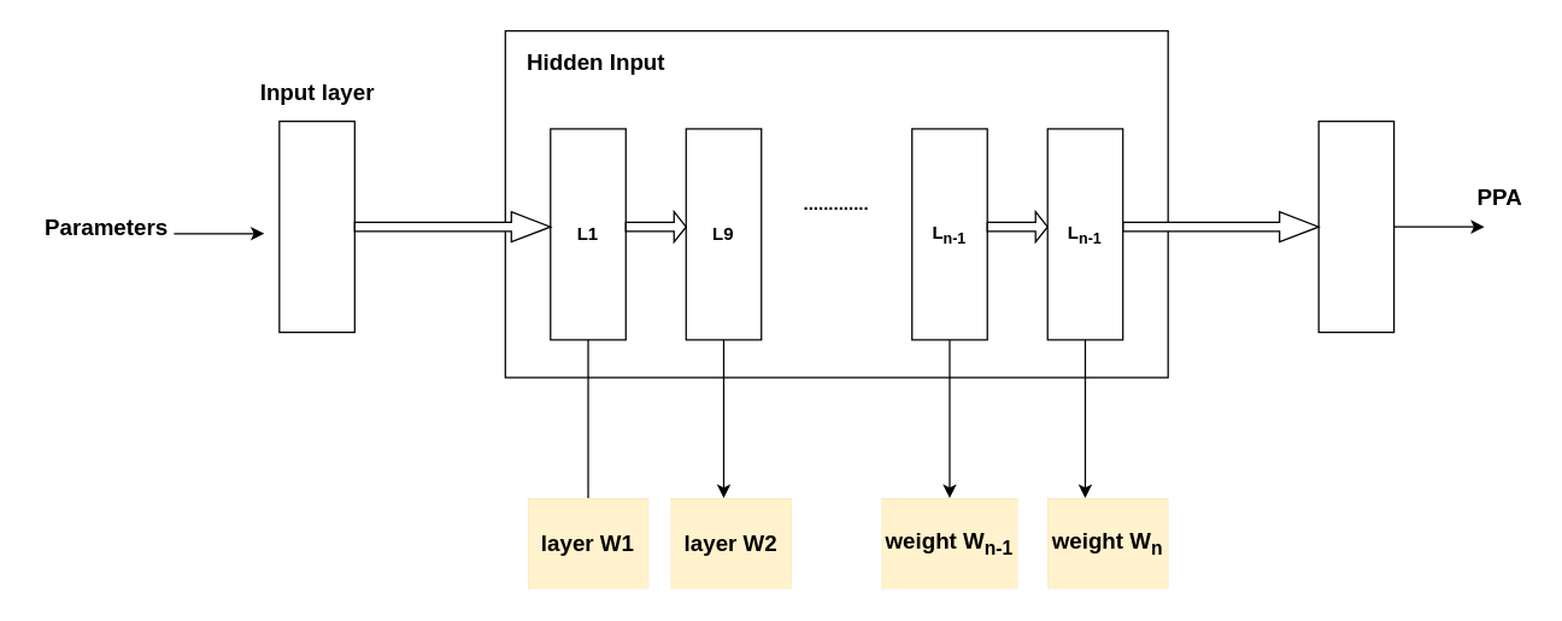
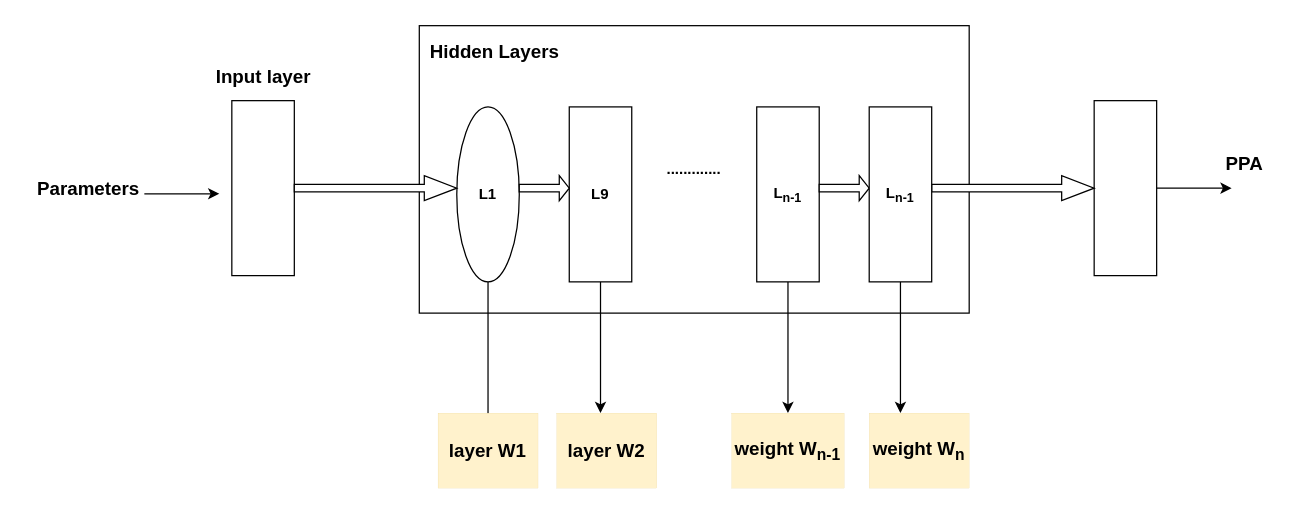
  <mxCell id="0" />
  <mxCell id="1" parent="0" />
  <mxCell id="2" value="............." style="rounded=0;whiteSpace=wrap;html=1;fontStyle=1" parent="1" vertex="1"><mxGeometry x="335" y="20" width="440" height="230" as="geometry" /></mxCell>
  <mxCell id="3" style="edgeStyle=orthogonalEdgeStyle;rounded=0;orthogonalLoop=1;jettySize=auto;html=1;exitX=0.5;exitY=1;exitDx=0;exitDy=0;fontSize=4;fontStyle=1" parent="1" source="4" edge="1"><mxGeometry relative="1" as="geometry"><mxPoint x="390" y="340" as="targetPoint" /></mxGeometry></mxCell>
- <mxCell id="4" value="L1" style="rounded=0;whiteSpace=wrap;html=1;fontStyle=1;" parent="1" vertex="1"><mxGeometry x="365" y="85" width="50" height="140" as="geometry" /></mxCell>
+ <mxCell id="4" value="L1" style="ellipse;whiteSpace=wrap;html=1;fontStyle=1;" parent="1" vertex="1"><mxGeometry x="365" y="85" width="50" height="140" as="geometry" /></mxCell>
  <mxCell id="5" style="edgeStyle=orthogonalEdgeStyle;rounded=0;orthogonalLoop=1;jettySize=auto;html=1;exitX=0.5;exitY=1;exitDx=0;exitDy=0;fontSize=15;fontStyle=1" parent="1" source="6" edge="1"><mxGeometry relative="1" as="geometry"><mxPoint x="480" y="330" as="targetPoint" /></mxGeometry></mxCell>
  <mxCell id="6" value="L9" style="rounded=0;whiteSpace=wrap;html=1;fontStyle=1;" parent="1" vertex="1"><mxGeometry x="455" y="85" width="50" height="140" as="geometry" /></mxCell>
  <mxCell id="7" style="edgeStyle=orthogonalEdgeStyle;rounded=0;orthogonalLoop=1;jettySize=auto;html=1;exitX=0.5;exitY=1;exitDx=0;exitDy=0;fontSize=15;fontStyle=1" parent="1" source="8" edge="1"><mxGeometry relative="1" as="geometry"><mxPoint x="630" y="330" as="targetPoint" /></mxGeometry></mxCell>
  <mxCell id="8" value="L&lt;sub&gt;n-1&lt;/sub&gt;" style="rounded=0;whiteSpace=wrap;html=1;fontStyle=1;" parent="1" vertex="1"><mxGeometry x="605" y="85" width="50" height="140" as="geometry" /></mxCell>
  <mxCell id="9" style="edgeStyle=orthogonalEdgeStyle;rounded=0;orthogonalLoop=1;jettySize=auto;html=1;exitX=0;exitY=0.5;exitDx=0;exitDy=0;fontSize=15;entryX=0;entryY=0.5;entryDx=0;entryDy=0;fontStyle=1" parent="1" source="10" target="10" edge="1"><mxGeometry relative="1" as="geometry"><mxPoint x="135" y="150" as="targetPoint" /></mxGeometry></mxCell>
  <mxCell id="10" value="" style="rounded=0;whiteSpace=wrap;html=1;fontStyle=1" parent="1" vertex="1"><mxGeometry x="185" y="80" width="50" height="140" as="geometry" /></mxCell>
  <mxCell id="11" style="edgeStyle=orthogonalEdgeStyle;rounded=0;orthogonalLoop=1;jettySize=auto;html=1;exitX=1;exitY=0.5;exitDx=0;exitDy=0;fontSize=15;fontStyle=1" parent="1" source="12" edge="1"><mxGeometry relative="1" as="geometry"><mxPoint x="985" y="150" as="targetPoint" /></mxGeometry></mxCell>
  <mxCell id="12" value="" style="rounded=0;whiteSpace=wrap;html=1;fontStyle=1" parent="1" vertex="1"><mxGeometry x="875" y="80" width="50" height="140" as="geometry" /></mxCell>
  <mxCell id="13" value="" style="shape=singleArrow;whiteSpace=wrap;html=1;fontStyle=1" parent="1" vertex="1"><mxGeometry x="745" y="140" width="130" height="20" as="geometry" /></mxCell>
  <mxCell id="14" value="" style="shape=singleArrow;whiteSpace=wrap;html=1;fontStyle=1" parent="1" vertex="1"><mxGeometry x="415" y="140" width="40" height="20" as="geometry" /></mxCell>
  <mxCell id="15" value="" style="shape=singleArrow;whiteSpace=wrap;html=1;fontStyle=1" parent="1" vertex="1"><mxGeometry x="655" y="140" width="40" height="20" as="geometry" /></mxCell>
  <mxCell id="16" value="" style="shape=singleArrow;whiteSpace=wrap;html=1;fontStyle=1" parent="1" vertex="1"><mxGeometry x="235" y="140" width="130" height="20" as="geometry" /></mxCell>
  <mxCell id="17" value="&lt;span style=&quot;font-size: 15px&quot;&gt;layer W1&lt;/span&gt;" style="whiteSpace=wrap;html=1;fontSize=4;strokeWidth=0;fontStyle=1;fillColor=#fff2cc;strokeColor=#d6b656;" parent="1" vertex="1"><mxGeometry x="350" y="330" width="80" height="60" as="geometry" /></mxCell>
  <mxCell id="18" value="&lt;span style=&quot;font-size: 15px&quot;&gt;layer W2&lt;/span&gt;" style="whiteSpace=wrap;html=1;fontSize=4;strokeWidth=0;fontStyle=1;fillColor=#fff2cc;strokeColor=#d6b656;" parent="1" vertex="1"><mxGeometry x="445" y="330" width="80" height="60" as="geometry" /></mxCell>
  <mxCell id="19" value="&lt;span style=&quot;font-size: 15px&quot;&gt;weight W&lt;sub&gt;n&lt;/sub&gt;&lt;/span&gt;" style="whiteSpace=wrap;html=1;fontSize=4;strokeWidth=0;fontStyle=1;fillColor=#fff2cc;strokeColor=#d6b656;" parent="1" vertex="1"><mxGeometry x="695" y="330" width="80" height="60" as="geometry" /></mxCell>
  <mxCell id="20" value="&lt;span style=&quot;font-size: 15px&quot;&gt;weight W&lt;sub&gt;n-1&lt;/sub&gt;&lt;/span&gt;" style="whiteSpace=wrap;html=1;fontSize=4;strokeWidth=0;fontStyle=1;fillColor=#fff2cc;strokeColor=#d6b656;" parent="1" vertex="1"><mxGeometry x="585" y="330" width="90" height="60" as="geometry" /></mxCell>
  <mxCell id="21" style="edgeStyle=orthogonalEdgeStyle;rounded=0;orthogonalLoop=1;jettySize=auto;html=1;exitX=0.5;exitY=1;exitDx=0;exitDy=0;fontSize=15;fontStyle=1" parent="1" source="22" edge="1"><mxGeometry relative="1" as="geometry"><mxPoint x="720" y="330" as="targetPoint" /></mxGeometry></mxCell>
  <mxCell id="22" value="L&lt;sub&gt;n-1&lt;/sub&gt;" style="rounded=0;whiteSpace=wrap;html=1;fontStyle=1;fontColor=#000000;" parent="1" vertex="1"><mxGeometry x="695" y="85" width="50" height="140" as="geometry" /></mxCell>
- <mxCell id="23" value="Hidden Input" style="text;html=1;align=center;verticalAlign=middle;resizable=0;points=[];autosize=1;strokeColor=none;fillColor=none;fontSize=15;fontStyle=1" parent="1" vertex="1"><mxGeometry x="335" y="30" width="120" height="20" as="geometry" /></mxCell>
+ <mxCell id="23" value="Hidden Layers" style="text;html=1;align=center;verticalAlign=middle;resizable=0;points=[];autosize=1;strokeColor=none;fillColor=none;fontSize=15;fontStyle=1" parent="1" vertex="1"><mxGeometry x="335" y="30" width="120" height="20" as="geometry" /></mxCell>
  <mxCell id="24" value="Input layer" style="text;html=1;align=center;verticalAlign=middle;resizable=0;points=[];autosize=1;strokeColor=none;fillColor=none;fontSize=15;fontStyle=1" parent="1" vertex="1"><mxGeometry x="165" y="50" width="90" height="20" as="geometry" /></mxCell>
  <mxCell id="25" value="PPA" style="text;html=1;align=center;verticalAlign=middle;resizable=0;points=[];autosize=1;strokeColor=none;fillColor=none;fontSize=15;fontStyle=1" parent="1" vertex="1"><mxGeometry x="975" y="120" width="40" height="20" as="geometry" /></mxCell>
  <mxCell id="26" style="edgeStyle=orthogonalEdgeStyle;rounded=0;orthogonalLoop=1;jettySize=auto;html=1;exitX=1;exitY=0.5;exitDx=0;exitDy=0;fontSize=15;fontStyle=1" parent="1" edge="1"><mxGeometry relative="1" as="geometry"><mxPoint x="175" y="154.5" as="targetPoint" /><mxPoint y="154.5" as="sourcePoint" x="115" /></mxGeometry></mxCell>
  <mxCell id="27" value="Parameters" style="text;html=1;align=center;verticalAlign=middle;resizable=0;points=[];autosize=1;strokeColor=none;fillColor=none;fontSize=15;fontStyle=1" parent="1" vertex="1"><mxGeometry x="20" y="140" width="100" height="20" as="geometry" /></mxCell>
